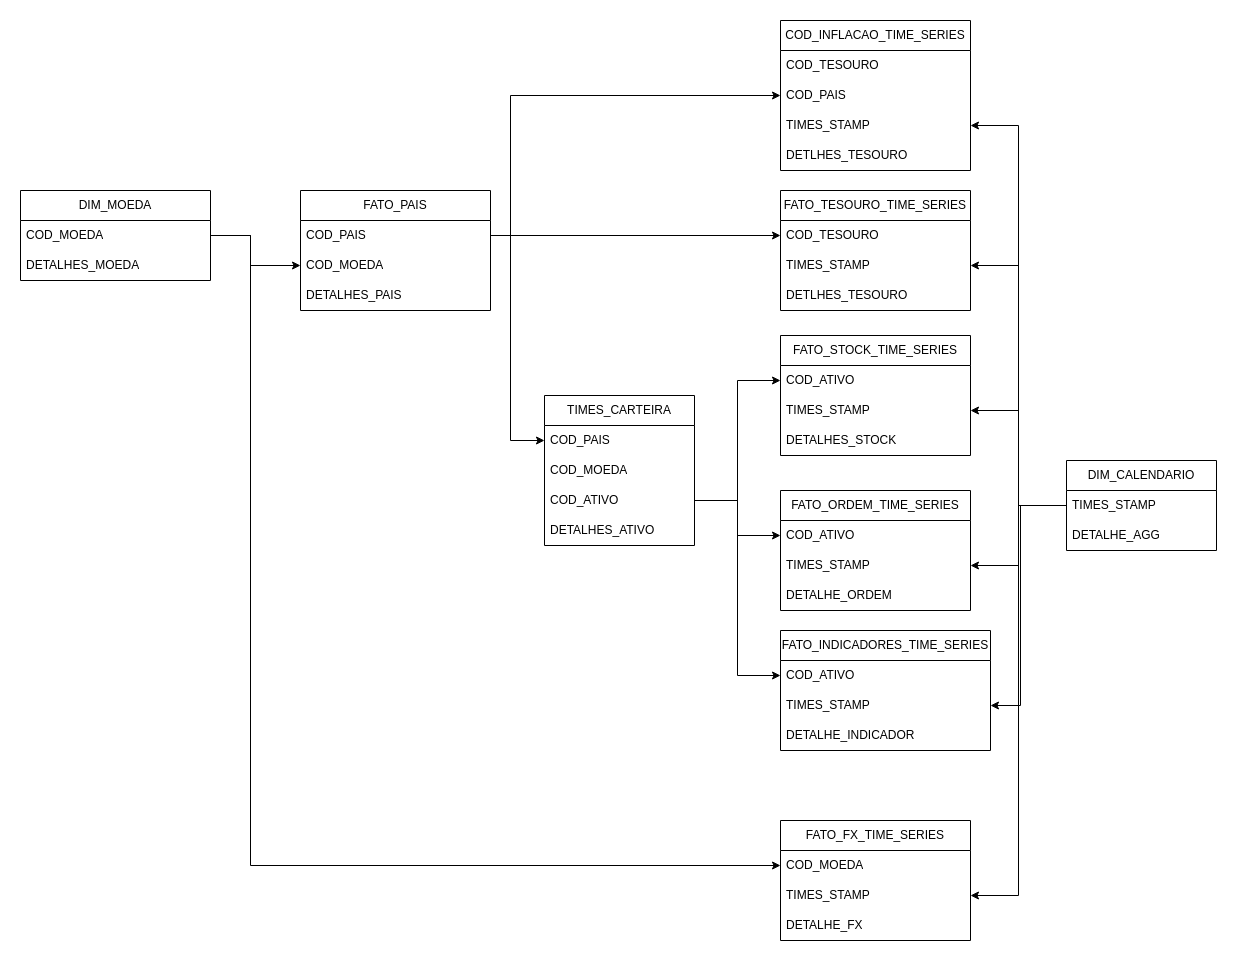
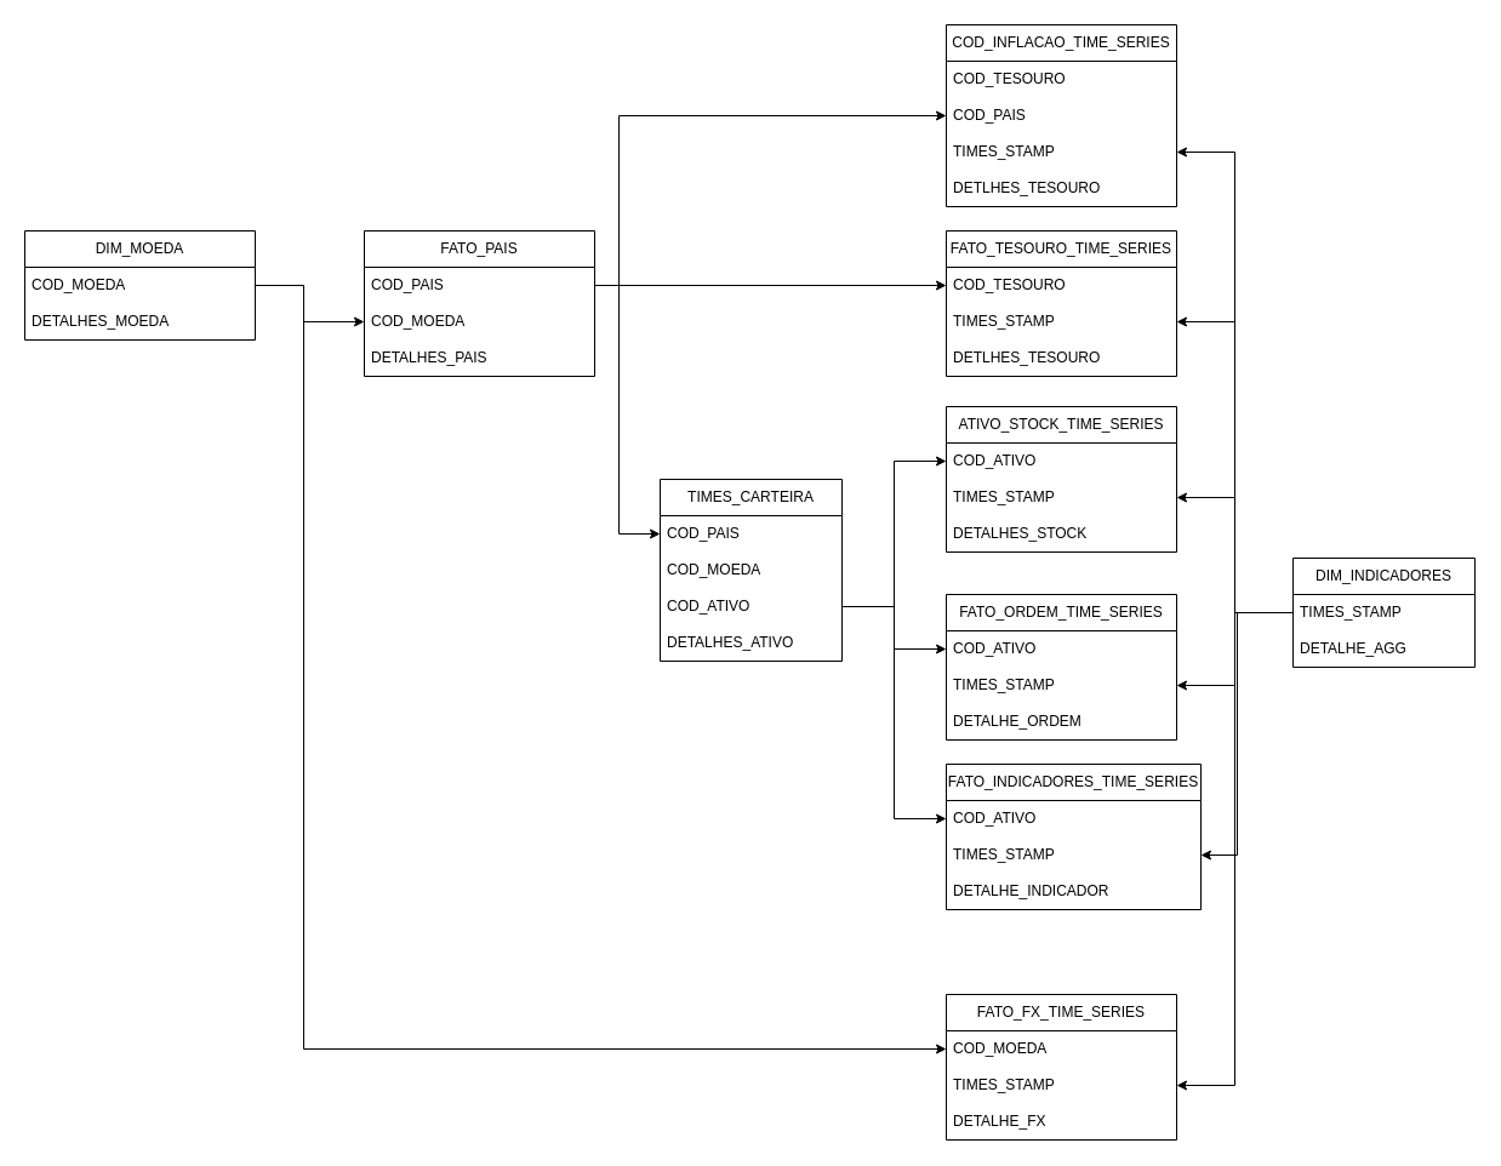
  <mxCell id="0" />
  <mxCell id="1" parent="0" />
  <mxCell id="2" value="TIMES_CARTEIRA" style="swimlane;fontStyle=0;childLayout=stackLayout;horizontal=1;startSize=30;horizontalStack=0;resizeParent=1;resizeParentMax=0;resizeLast=0;collapsible=1;marginBottom=0;whiteSpace=wrap;html=1;" vertex="1" parent="1"><mxGeometry x="544" y="395" width="150" height="150" as="geometry" /></mxCell>
  <mxCell id="3" value="COD_PAIS" style="text;strokeColor=none;fillColor=none;align=left;verticalAlign=middle;spacingLeft=4;spacingRight=4;overflow=hidden;points=[[0,0.5],[1,0.5]];portConstraint=eastwest;rotatable=0;whiteSpace=wrap;html=1;" vertex="1" parent="2"><mxGeometry y="30" width="150" height="30" as="geometry" /></mxCell>
  <mxCell id="4" value="COD_MOEDA" style="text;strokeColor=none;fillColor=none;align=left;verticalAlign=middle;spacingLeft=4;spacingRight=4;overflow=hidden;points=[[0,0.5],[1,0.5]];portConstraint=eastwest;rotatable=0;whiteSpace=wrap;html=1;" vertex="1" parent="2"><mxGeometry y="60" width="150" height="30" as="geometry" /></mxCell>
  <mxCell id="5" value="COD_ATIVO" style="text;strokeColor=none;fillColor=none;align=left;verticalAlign=middle;spacingLeft=4;spacingRight=4;overflow=hidden;points=[[0,0.5],[1,0.5]];portConstraint=eastwest;rotatable=0;whiteSpace=wrap;html=1;" vertex="1" parent="2"><mxGeometry y="90" width="150" height="30" as="geometry" /></mxCell>
  <mxCell id="6" value="DETALHES_ATIVO" style="text;strokeColor=none;fillColor=none;align=left;verticalAlign=middle;spacingLeft=4;spacingRight=4;overflow=hidden;points=[[0,0.5],[1,0.5]];portConstraint=eastwest;rotatable=0;whiteSpace=wrap;html=1;" vertex="1" parent="2"><mxGeometry y="120" width="150" height="30" as="geometry" /></mxCell>
- <mxCell id="7" value="FATO_STOCK_TIME_SERIES" style="swimlane;fontStyle=0;childLayout=stackLayout;horizontal=1;startSize=30;horizontalStack=0;resizeParent=1;resizeParentMax=0;resizeLast=0;collapsible=1;marginBottom=0;whiteSpace=wrap;html=1;" vertex="1" parent="1"><mxGeometry x="780" y="335" width="190" height="120" as="geometry" /></mxCell>
+ <mxCell id="7" value="ATIVO_STOCK_TIME_SERIES" style="swimlane;fontStyle=0;childLayout=stackLayout;horizontal=1;startSize=30;horizontalStack=0;resizeParent=1;resizeParentMax=0;resizeLast=0;collapsible=1;marginBottom=0;whiteSpace=wrap;html=1;" vertex="1" parent="1"><mxGeometry x="780" y="335" width="190" height="120" as="geometry" /></mxCell>
  <mxCell id="8" value="COD_ATIVO" style="text;strokeColor=none;fillColor=none;align=left;verticalAlign=middle;spacingLeft=4;spacingRight=4;overflow=hidden;points=[[0,0.5],[1,0.5]];portConstraint=eastwest;rotatable=0;whiteSpace=wrap;html=1;" vertex="1" parent="7"><mxGeometry y="30" width="190" height="30" as="geometry" /></mxCell>
  <mxCell id="9" value="TIMES_STAMP" style="text;strokeColor=none;fillColor=none;align=left;verticalAlign=middle;spacingLeft=4;spacingRight=4;overflow=hidden;points=[[0,0.5],[1,0.5]];portConstraint=eastwest;rotatable=0;whiteSpace=wrap;html=1;" vertex="1" parent="7"><mxGeometry y="60" width="190" height="30" as="geometry" /></mxCell>
  <mxCell id="10" value="DETALHES_STOCK" style="text;strokeColor=none;fillColor=none;align=left;verticalAlign=middle;spacingLeft=4;spacingRight=4;overflow=hidden;points=[[0,0.5],[1,0.5]];portConstraint=eastwest;rotatable=0;whiteSpace=wrap;html=1;" vertex="1" parent="7"><mxGeometry y="90" width="190" height="30" as="geometry" /></mxCell>
  <mxCell id="11" value="DIM_MOEDA" style="swimlane;fontStyle=0;childLayout=stackLayout;horizontal=1;startSize=30;horizontalStack=0;resizeParent=1;resizeParentMax=0;resizeLast=0;collapsible=1;marginBottom=0;whiteSpace=wrap;html=1;" vertex="1" parent="1"><mxGeometry x="20" y="190" width="190" height="90" as="geometry" /></mxCell>
  <mxCell id="12" value="COD_MOEDA" style="text;strokeColor=none;fillColor=none;align=left;verticalAlign=middle;spacingLeft=4;spacingRight=4;overflow=hidden;points=[[0,0.5],[1,0.5]];portConstraint=eastwest;rotatable=0;whiteSpace=wrap;html=1;" vertex="1" parent="11"><mxGeometry y="30" width="190" height="30" as="geometry" /></mxCell>
  <mxCell id="13" value="DETALHES_MOEDA" style="text;strokeColor=none;fillColor=none;align=left;verticalAlign=middle;spacingLeft=4;spacingRight=4;overflow=hidden;points=[[0,0.5],[1,0.5]];portConstraint=eastwest;rotatable=0;whiteSpace=wrap;html=1;" vertex="1" parent="11"><mxGeometry y="60" width="190" height="30" as="geometry" /></mxCell>
  <mxCell id="14" value="FATO_FX_TIME_SERIES" style="swimlane;fontStyle=0;childLayout=stackLayout;horizontal=1;startSize=30;horizontalStack=0;resizeParent=1;resizeParentMax=0;resizeLast=0;collapsible=1;marginBottom=0;whiteSpace=wrap;html=1;" vertex="1" parent="1"><mxGeometry x="780" y="820" width="190" height="120" as="geometry" /></mxCell>
  <mxCell id="15" value="COD_MOEDA" style="text;strokeColor=none;fillColor=none;align=left;verticalAlign=middle;spacingLeft=4;spacingRight=4;overflow=hidden;points=[[0,0.5],[1,0.5]];portConstraint=eastwest;rotatable=0;whiteSpace=wrap;html=1;" vertex="1" parent="14"><mxGeometry y="30" width="190" height="30" as="geometry" /></mxCell>
  <mxCell id="16" value="TIMES_STAMP" style="text;strokeColor=none;fillColor=none;align=left;verticalAlign=middle;spacingLeft=4;spacingRight=4;overflow=hidden;points=[[0,0.5],[1,0.5]];portConstraint=eastwest;rotatable=0;whiteSpace=wrap;html=1;" vertex="1" parent="14"><mxGeometry y="60" width="190" height="30" as="geometry" /></mxCell>
  <mxCell id="17" value="DETALHE_FX" style="text;strokeColor=none;fillColor=none;align=left;verticalAlign=middle;spacingLeft=4;spacingRight=4;overflow=hidden;points=[[0,0.5],[1,0.5]];portConstraint=eastwest;rotatable=0;whiteSpace=wrap;html=1;" vertex="1" parent="14"><mxGeometry y="90" width="190" height="30" as="geometry" /></mxCell>
  <mxCell id="18" value="FATO_PAIS" style="swimlane;fontStyle=0;childLayout=stackLayout;horizontal=1;startSize=30;horizontalStack=0;resizeParent=1;resizeParentMax=0;resizeLast=0;collapsible=1;marginBottom=0;whiteSpace=wrap;html=1;" vertex="1" parent="1"><mxGeometry x="300" y="190" width="190" height="120" as="geometry" /></mxCell>
  <mxCell id="19" value="COD_PAIS" style="text;strokeColor=none;fillColor=none;align=left;verticalAlign=middle;spacingLeft=4;spacingRight=4;overflow=hidden;points=[[0,0.5],[1,0.5]];portConstraint=eastwest;rotatable=0;whiteSpace=wrap;html=1;" vertex="1" parent="18"><mxGeometry y="30" width="190" height="30" as="geometry" /></mxCell>
  <mxCell id="20" value="COD_MOEDA" style="text;strokeColor=none;fillColor=none;align=left;verticalAlign=middle;spacingLeft=4;spacingRight=4;overflow=hidden;points=[[0,0.5],[1,0.5]];portConstraint=eastwest;rotatable=0;whiteSpace=wrap;html=1;" vertex="1" parent="18"><mxGeometry y="60" width="190" height="30" as="geometry" /></mxCell>
  <mxCell id="21" value="DETALHES_PAIS" style="text;strokeColor=none;fillColor=none;align=left;verticalAlign=middle;spacingLeft=4;spacingRight=4;overflow=hidden;points=[[0,0.5],[1,0.5]];portConstraint=eastwest;rotatable=0;whiteSpace=wrap;html=1;" vertex="1" parent="18"><mxGeometry y="90" width="190" height="30" as="geometry" /></mxCell>
  <mxCell id="22" style="edgeStyle=orthogonalEdgeStyle;rounded=0;orthogonalLoop=1;jettySize=auto;html=1;exitX=1;exitY=0.5;exitDx=0;exitDy=0;entryX=0;entryY=0.5;entryDx=0;entryDy=0;" edge="1" parent="1" source="5" target="8"><mxGeometry relative="1" as="geometry" /></mxCell>
  <mxCell id="23" style="edgeStyle=orthogonalEdgeStyle;rounded=0;orthogonalLoop=1;jettySize=auto;html=1;exitX=1;exitY=0.5;exitDx=0;exitDy=0;entryX=0;entryY=0.5;entryDx=0;entryDy=0;" edge="1" parent="1" source="19" target="3"><mxGeometry relative="1" as="geometry"><Array as="points"><mxPoint x="510" y="235" /><mxPoint x="510" y="440" /></Array></mxGeometry></mxCell>
  <mxCell id="24" style="edgeStyle=orthogonalEdgeStyle;rounded=0;orthogonalLoop=1;jettySize=auto;html=1;exitX=1;exitY=0.5;exitDx=0;exitDy=0;" edge="1" parent="1" source="19" target="26"><mxGeometry relative="1" as="geometry"><mxPoint x="780" y="235" as="targetPoint" /></mxGeometry></mxCell>
  <mxCell id="25" value="FATO_TESOURO_TIME_SERIES" style="swimlane;fontStyle=0;childLayout=stackLayout;horizontal=1;startSize=30;horizontalStack=0;resizeParent=1;resizeParentMax=0;resizeLast=0;collapsible=1;marginBottom=0;whiteSpace=wrap;html=1;" vertex="1" parent="1"><mxGeometry x="780" y="190" width="190" height="120" as="geometry" /></mxCell>
  <mxCell id="26" value="COD_TESOURO" style="text;strokeColor=none;fillColor=none;align=left;verticalAlign=middle;spacingLeft=4;spacingRight=4;overflow=hidden;points=[[0,0.5],[1,0.5]];portConstraint=eastwest;rotatable=0;whiteSpace=wrap;html=1;" vertex="1" parent="25"><mxGeometry y="30" width="190" height="30" as="geometry" /></mxCell>
  <mxCell id="27" value="TIMES_STAMP" style="text;strokeColor=none;fillColor=none;align=left;verticalAlign=middle;spacingLeft=4;spacingRight=4;overflow=hidden;points=[[0,0.5],[1,0.5]];portConstraint=eastwest;rotatable=0;whiteSpace=wrap;html=1;" vertex="1" parent="25"><mxGeometry y="60" width="190" height="30" as="geometry" /></mxCell>
  <mxCell id="28" value="DETLHES_TESOURO" style="text;strokeColor=none;fillColor=none;align=left;verticalAlign=middle;spacingLeft=4;spacingRight=4;overflow=hidden;points=[[0,0.5],[1,0.5]];portConstraint=eastwest;rotatable=0;whiteSpace=wrap;html=1;" vertex="1" parent="25"><mxGeometry y="90" width="190" height="30" as="geometry" /></mxCell>
  <mxCell id="29" value="FATO_ORDEM_TIME_SERIES" style="swimlane;fontStyle=0;childLayout=stackLayout;horizontal=1;startSize=30;horizontalStack=0;resizeParent=1;resizeParentMax=0;resizeLast=0;collapsible=1;marginBottom=0;whiteSpace=wrap;html=1;" vertex="1" parent="1"><mxGeometry x="780" y="490" width="190" height="120" as="geometry" /></mxCell>
  <mxCell id="30" value="COD_ATIVO" style="text;strokeColor=none;fillColor=none;align=left;verticalAlign=middle;spacingLeft=4;spacingRight=4;overflow=hidden;points=[[0,0.5],[1,0.5]];portConstraint=eastwest;rotatable=0;whiteSpace=wrap;html=1;" vertex="1" parent="29"><mxGeometry y="30" width="190" height="30" as="geometry" /></mxCell>
  <mxCell id="31" value="TIMES_STAMP" style="text;strokeColor=none;fillColor=none;align=left;verticalAlign=middle;spacingLeft=4;spacingRight=4;overflow=hidden;points=[[0,0.5],[1,0.5]];portConstraint=eastwest;rotatable=0;whiteSpace=wrap;html=1;" vertex="1" parent="29"><mxGeometry y="60" width="190" height="30" as="geometry" /></mxCell>
  <mxCell id="32" value="DETALHE_ORDEM" style="text;strokeColor=none;fillColor=none;align=left;verticalAlign=middle;spacingLeft=4;spacingRight=4;overflow=hidden;points=[[0,0.5],[1,0.5]];portConstraint=eastwest;rotatable=0;whiteSpace=wrap;html=1;" vertex="1" parent="29"><mxGeometry y="90" width="190" height="30" as="geometry" /></mxCell>
  <mxCell id="33" style="edgeStyle=orthogonalEdgeStyle;rounded=0;orthogonalLoop=1;jettySize=auto;html=1;exitX=1;exitY=0.5;exitDx=0;exitDy=0;entryX=0;entryY=0.5;entryDx=0;entryDy=0;" edge="1" parent="1" source="5" target="30"><mxGeometry relative="1" as="geometry" /></mxCell>
- <mxCell id="34" value="DIM_CALENDARIO" style="swimlane;fontStyle=0;childLayout=stackLayout;horizontal=1;startSize=30;horizontalStack=0;resizeParent=1;resizeParentMax=0;resizeLast=0;collapsible=1;marginBottom=0;whiteSpace=wrap;html=1;" vertex="1" parent="1"><mxGeometry x="1066" y="460" width="150" height="90" as="geometry" /></mxCell>
+ <mxCell id="34" value="DIM_INDICADORES" style="swimlane;fontStyle=0;childLayout=stackLayout;horizontal=1;startSize=30;horizontalStack=0;resizeParent=1;resizeParentMax=0;resizeLast=0;collapsible=1;marginBottom=0;whiteSpace=wrap;html=1;" vertex="1" parent="1"><mxGeometry x="1066" y="460" width="150" height="90" as="geometry" /></mxCell>
  <mxCell id="35" value="TIMES_STAMP" style="text;strokeColor=none;fillColor=none;align=left;verticalAlign=middle;spacingLeft=4;spacingRight=4;overflow=hidden;points=[[0,0.5],[1,0.5]];portConstraint=eastwest;rotatable=0;whiteSpace=wrap;html=1;" vertex="1" parent="34"><mxGeometry y="30" width="150" height="30" as="geometry" /></mxCell>
  <mxCell id="36" value="DETALHE_AGG" style="text;strokeColor=none;fillColor=none;align=left;verticalAlign=middle;spacingLeft=4;spacingRight=4;overflow=hidden;points=[[0,0.5],[1,0.5]];portConstraint=eastwest;rotatable=0;whiteSpace=wrap;html=1;" vertex="1" parent="34"><mxGeometry y="60" width="150" height="30" as="geometry" /></mxCell>
  <mxCell id="37" style="edgeStyle=orthogonalEdgeStyle;rounded=0;orthogonalLoop=1;jettySize=auto;html=1;exitX=0;exitY=0.5;exitDx=0;exitDy=0;" edge="1" parent="1" source="35" target="27"><mxGeometry relative="1" as="geometry" /></mxCell>
  <mxCell id="38" style="edgeStyle=orthogonalEdgeStyle;rounded=0;orthogonalLoop=1;jettySize=auto;html=1;exitX=0;exitY=0.5;exitDx=0;exitDy=0;" edge="1" parent="1" source="35" target="9"><mxGeometry relative="1" as="geometry" /></mxCell>
  <mxCell id="39" style="edgeStyle=orthogonalEdgeStyle;rounded=0;orthogonalLoop=1;jettySize=auto;html=1;exitX=0;exitY=0.5;exitDx=0;exitDy=0;" edge="1" parent="1" source="35" target="31"><mxGeometry relative="1" as="geometry" /></mxCell>
  <mxCell id="40" style="edgeStyle=orthogonalEdgeStyle;rounded=0;orthogonalLoop=1;jettySize=auto;html=1;exitX=0;exitY=0.5;exitDx=0;exitDy=0;" edge="1" parent="1" source="35" target="16"><mxGeometry relative="1" as="geometry" /></mxCell>
  <mxCell id="41" value="COD_INFLACAO_TIME_SERIES" style="swimlane;fontStyle=0;childLayout=stackLayout;horizontal=1;startSize=30;horizontalStack=0;resizeParent=1;resizeParentMax=0;resizeLast=0;collapsible=1;marginBottom=0;whiteSpace=wrap;html=1;" vertex="1" parent="1"><mxGeometry x="780" y="20" width="190" height="150" as="geometry" /></mxCell>
  <mxCell id="42" value="COD_TESOURO" style="text;strokeColor=none;fillColor=none;align=left;verticalAlign=middle;spacingLeft=4;spacingRight=4;overflow=hidden;points=[[0,0.5],[1,0.5]];portConstraint=eastwest;rotatable=0;whiteSpace=wrap;html=1;" vertex="1" parent="41"><mxGeometry y="30" width="190" height="30" as="geometry" /></mxCell>
  <mxCell id="43" value="COD_PAIS" style="text;strokeColor=none;fillColor=none;align=left;verticalAlign=middle;spacingLeft=4;spacingRight=4;overflow=hidden;points=[[0,0.5],[1,0.5]];portConstraint=eastwest;rotatable=0;whiteSpace=wrap;html=1;" vertex="1" parent="41"><mxGeometry y="60" width="190" height="30" as="geometry" /></mxCell>
  <mxCell id="44" value="TIMES_STAMP" style="text;strokeColor=none;fillColor=none;align=left;verticalAlign=middle;spacingLeft=4;spacingRight=4;overflow=hidden;points=[[0,0.5],[1,0.5]];portConstraint=eastwest;rotatable=0;whiteSpace=wrap;html=1;" vertex="1" parent="41"><mxGeometry y="90" width="190" height="30" as="geometry" /></mxCell>
  <mxCell id="45" value="DETLHES_TESOURO" style="text;strokeColor=none;fillColor=none;align=left;verticalAlign=middle;spacingLeft=4;spacingRight=4;overflow=hidden;points=[[0,0.5],[1,0.5]];portConstraint=eastwest;rotatable=0;whiteSpace=wrap;html=1;" vertex="1" parent="41"><mxGeometry y="120" width="190" height="30" as="geometry" /></mxCell>
  <mxCell id="46" style="edgeStyle=orthogonalEdgeStyle;rounded=0;orthogonalLoop=1;jettySize=auto;html=1;exitX=1;exitY=0.5;exitDx=0;exitDy=0;" edge="1" parent="1" source="19" target="43"><mxGeometry relative="1" as="geometry"><Array as="points"><mxPoint x="510" y="235" /><mxPoint x="510" y="95" /></Array></mxGeometry></mxCell>
  <mxCell id="47" style="edgeStyle=orthogonalEdgeStyle;rounded=0;orthogonalLoop=1;jettySize=auto;html=1;exitX=1;exitY=0.5;exitDx=0;exitDy=0;entryX=0;entryY=0.5;entryDx=0;entryDy=0;" edge="1" parent="1" source="12" target="20"><mxGeometry relative="1" as="geometry"><Array as="points"><mxPoint x="250" y="235" /><mxPoint x="250" y="265" /></Array></mxGeometry></mxCell>
  <mxCell id="48" style="edgeStyle=orthogonalEdgeStyle;rounded=0;orthogonalLoop=1;jettySize=auto;html=1;exitX=1;exitY=0.5;exitDx=0;exitDy=0;entryX=0;entryY=0.5;entryDx=0;entryDy=0;" edge="1" parent="1" source="12" target="15"><mxGeometry relative="1" as="geometry"><Array as="points"><mxPoint x="250" y="235" /><mxPoint x="250" y="865" /></Array></mxGeometry></mxCell>
  <mxCell id="49" style="edgeStyle=orthogonalEdgeStyle;rounded=0;orthogonalLoop=1;jettySize=auto;html=1;exitX=0;exitY=0.5;exitDx=0;exitDy=0;" edge="1" parent="1" source="35" target="44"><mxGeometry relative="1" as="geometry" /></mxCell>
  <mxCell id="50" value="FATO_INDICADORES_TIME_SERIES" style="swimlane;fontStyle=0;childLayout=stackLayout;horizontal=1;startSize=30;horizontalStack=0;resizeParent=1;resizeParentMax=0;resizeLast=0;collapsible=1;marginBottom=0;whiteSpace=wrap;html=1;" vertex="1" parent="1"><mxGeometry x="780" y="630" width="210" height="120" as="geometry" /></mxCell>
  <mxCell id="51" value="COD_ATIVO" style="text;strokeColor=none;fillColor=none;align=left;verticalAlign=middle;spacingLeft=4;spacingRight=4;overflow=hidden;points=[[0,0.5],[1,0.5]];portConstraint=eastwest;rotatable=0;whiteSpace=wrap;html=1;" vertex="1" parent="50"><mxGeometry y="30" width="210" height="30" as="geometry" /></mxCell>
  <mxCell id="52" value="TIMES_STAMP" style="text;strokeColor=none;fillColor=none;align=left;verticalAlign=middle;spacingLeft=4;spacingRight=4;overflow=hidden;points=[[0,0.5],[1,0.5]];portConstraint=eastwest;rotatable=0;whiteSpace=wrap;html=1;" vertex="1" parent="50"><mxGeometry y="60" width="210" height="30" as="geometry" /></mxCell>
  <mxCell id="53" value="DETALHE_INDICADOR" style="text;strokeColor=none;fillColor=none;align=left;verticalAlign=middle;spacingLeft=4;spacingRight=4;overflow=hidden;points=[[0,0.5],[1,0.5]];portConstraint=eastwest;rotatable=0;whiteSpace=wrap;html=1;" vertex="1" parent="50"><mxGeometry y="90" width="210" height="30" as="geometry" /></mxCell>
  <mxCell id="54" style="edgeStyle=orthogonalEdgeStyle;rounded=0;orthogonalLoop=1;jettySize=auto;html=1;exitX=1;exitY=0.5;exitDx=0;exitDy=0;" edge="1" parent="1" source="5" target="51"><mxGeometry relative="1" as="geometry" /></mxCell>
  <mxCell id="55" style="edgeStyle=orthogonalEdgeStyle;rounded=0;orthogonalLoop=1;jettySize=auto;html=1;exitX=0;exitY=0.5;exitDx=0;exitDy=0;entryX=1;entryY=0.5;entryDx=0;entryDy=0;" edge="1" parent="1" source="35" target="52"><mxGeometry relative="1" as="geometry"><Array as="points"><mxPoint x="1020" y="505" /><mxPoint x="1020" y="705" /></Array></mxGeometry></mxCell>
